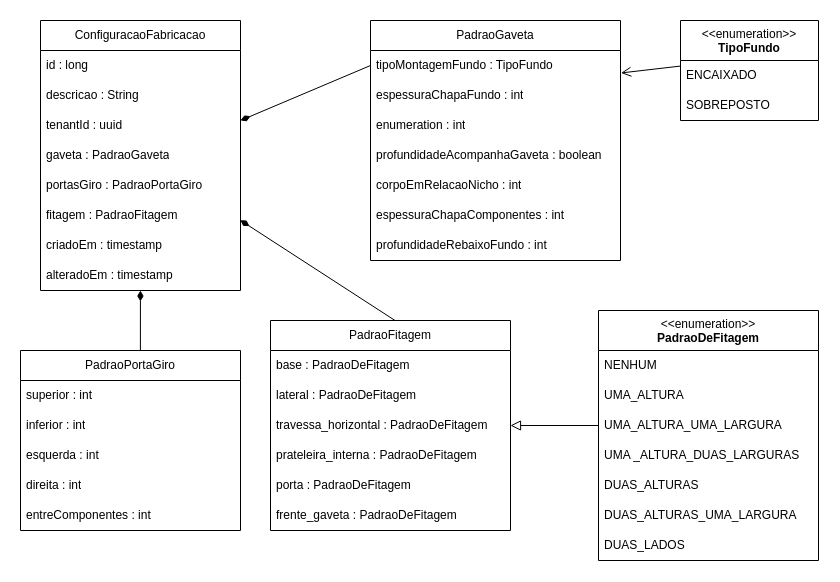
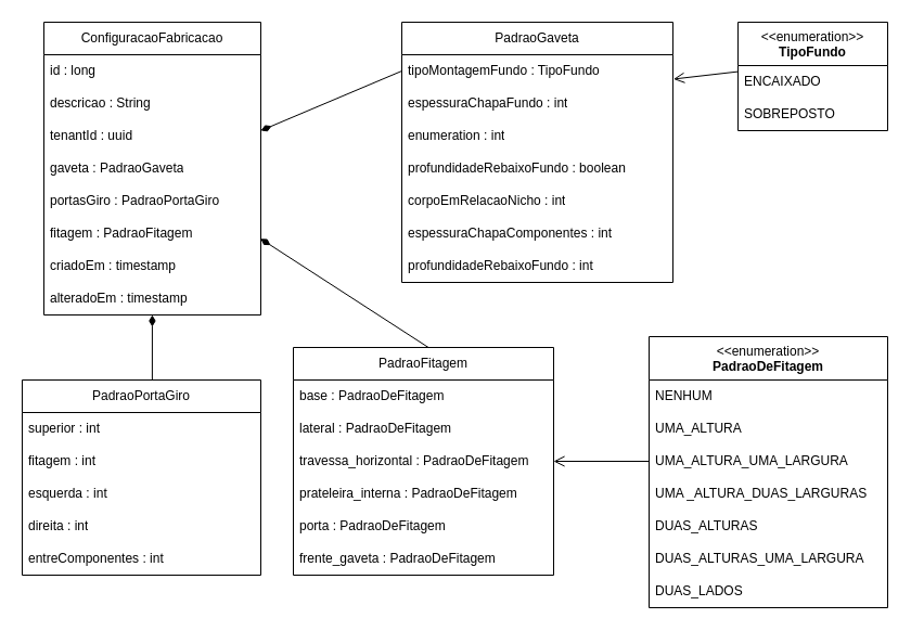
  <mxCell id="0" />
  <mxCell id="1" parent="0" />
  <mxCell id="2" value="ConfiguracaoFabricacao" style="swimlane;fontStyle=0;childLayout=stackLayout;horizontal=1;startSize=30;horizontalStack=0;resizeParent=1;resizeParentMax=0;resizeLast=0;collapsible=1;marginBottom=0;whiteSpace=wrap;html=1;" vertex="1" parent="1"><mxGeometry x="40" y="20" width="200" height="270" as="geometry"><mxRectangle x="30" y="20" width="170" height="30" as="alternateBounds" /></mxGeometry></mxCell>
  <mxCell id="3" value="id : long" style="text;strokeColor=none;fillColor=none;align=left;verticalAlign=middle;spacingLeft=4;spacingRight=4;overflow=hidden;points=[[0,0.5],[1,0.5]];portConstraint=eastwest;rotatable=0;whiteSpace=wrap;html=1;" vertex="1" parent="2"><mxGeometry y="30" width="200" height="30" as="geometry" /></mxCell>
  <mxCell id="4" value="descricao : String" style="text;strokeColor=none;fillColor=none;align=left;verticalAlign=middle;spacingLeft=4;spacingRight=4;overflow=hidden;points=[[0,0.5],[1,0.5]];portConstraint=eastwest;rotatable=0;whiteSpace=wrap;html=1;" vertex="1" parent="2"><mxGeometry y="60" width="200" height="30" as="geometry" /></mxCell>
  <mxCell id="5" value="tenantId : uuid" style="text;strokeColor=none;fillColor=none;align=left;verticalAlign=middle;spacingLeft=4;spacingRight=4;overflow=hidden;points=[[0,0.5],[1,0.5]];portConstraint=eastwest;rotatable=0;whiteSpace=wrap;html=1;" vertex="1" parent="2"><mxGeometry y="90" width="200" height="30" as="geometry" /></mxCell>
  <mxCell id="6" value="gaveta : PadraoGaveta" style="text;strokeColor=none;fillColor=none;align=left;verticalAlign=middle;spacingLeft=4;spacingRight=4;overflow=hidden;points=[[0,0.5],[1,0.5]];portConstraint=eastwest;rotatable=0;whiteSpace=wrap;html=1;" vertex="1" parent="2"><mxGeometry y="120" width="200" height="30" as="geometry" /></mxCell>
  <mxCell id="7" value="portasGiro : PadraoPortaGiro" style="text;strokeColor=none;fillColor=none;align=left;verticalAlign=middle;spacingLeft=4;spacingRight=4;overflow=hidden;points=[[0,0.5],[1,0.5]];portConstraint=eastwest;rotatable=0;whiteSpace=wrap;html=1;" vertex="1" parent="2"><mxGeometry y="150" width="200" height="30" as="geometry" /></mxCell>
  <mxCell id="8" value="fitagem : PadraoFitagem" style="text;strokeColor=none;fillColor=none;align=left;verticalAlign=middle;spacingLeft=4;spacingRight=4;overflow=hidden;points=[[0,0.5],[1,0.5]];portConstraint=eastwest;rotatable=0;whiteSpace=wrap;html=1;" vertex="1" parent="2"><mxGeometry y="180" width="200" height="30" as="geometry" /></mxCell>
  <mxCell id="9" value="criadoEm : timestamp" style="text;strokeColor=none;fillColor=none;align=left;verticalAlign=middle;spacingLeft=4;spacingRight=4;overflow=hidden;points=[[0,0.5],[1,0.5]];portConstraint=eastwest;rotatable=0;whiteSpace=wrap;html=1;" vertex="1" parent="2"><mxGeometry y="210" width="200" height="30" as="geometry" /></mxCell>
  <mxCell id="10" value="alteradoEm : timestamp" style="text;strokeColor=none;fillColor=none;align=left;verticalAlign=middle;spacingLeft=4;spacingRight=4;overflow=hidden;points=[[0,0.5],[1,0.5]];portConstraint=eastwest;rotatable=0;whiteSpace=wrap;html=1;" vertex="1" parent="2"><mxGeometry y="240" width="200" height="30" as="geometry" /></mxCell>
  <mxCell id="11" value="PadraoGaveta" style="swimlane;fontStyle=0;childLayout=stackLayout;horizontal=1;startSize=30;horizontalStack=0;resizeParent=1;resizeParentMax=0;resizeLast=0;collapsible=1;marginBottom=0;whiteSpace=wrap;html=1;" vertex="1" parent="1"><mxGeometry x="370" y="20" width="250" height="240" as="geometry" /></mxCell>
  <mxCell id="12" value="tipoMontagemFundo : TipoFundo" style="text;strokeColor=none;fillColor=none;align=left;verticalAlign=middle;spacingLeft=4;spacingRight=4;overflow=hidden;points=[[0,0.5],[1,0.5]];portConstraint=eastwest;rotatable=0;whiteSpace=wrap;html=1;" vertex="1" parent="11"><mxGeometry y="30" width="250" height="30" as="geometry" /></mxCell>
  <mxCell id="13" value="espessuraChapaFundo : int" style="text;strokeColor=none;fillColor=none;align=left;verticalAlign=middle;spacingLeft=4;spacingRight=4;overflow=hidden;points=[[0,0.5],[1,0.5]];portConstraint=eastwest;rotatable=0;whiteSpace=wrap;html=1;" vertex="1" parent="11"><mxGeometry y="60" width="250" height="30" as="geometry" /></mxCell>
  <mxCell id="14" value="enumeration : int" style="text;strokeColor=none;fillColor=none;align=left;verticalAlign=middle;spacingLeft=4;spacingRight=4;overflow=hidden;points=[[0,0.5],[1,0.5]];portConstraint=eastwest;rotatable=0;whiteSpace=wrap;html=1;" vertex="1" parent="11"><mxGeometry y="90" width="250" height="30" as="geometry" /></mxCell>
- <mxCell id="15" value="profundidadeAcompanhaGaveta : boolean" style="text;strokeColor=none;fillColor=none;align=left;verticalAlign=middle;spacingLeft=4;spacingRight=4;overflow=hidden;points=[[0,0.5],[1,0.5]];portConstraint=eastwest;rotatable=0;whiteSpace=wrap;html=1;" vertex="1" parent="11"><mxGeometry y="120" width="250" height="30" as="geometry" /></mxCell>
+ <mxCell id="15" value="profundidadeRebaixoFundo : boolean" style="text;strokeColor=none;fillColor=none;align=left;verticalAlign=middle;spacingLeft=4;spacingRight=4;overflow=hidden;points=[[0,0.5],[1,0.5]];portConstraint=eastwest;rotatable=0;whiteSpace=wrap;html=1;" vertex="1" parent="11"><mxGeometry y="120" width="250" height="30" as="geometry" /></mxCell>
  <mxCell id="16" value="corpoEmRelacaoNicho : int" style="text;strokeColor=none;fillColor=none;align=left;verticalAlign=middle;spacingLeft=4;spacingRight=4;overflow=hidden;points=[[0,0.5],[1,0.5]];portConstraint=eastwest;rotatable=0;whiteSpace=wrap;html=1;" vertex="1" parent="11"><mxGeometry y="150" width="250" height="30" as="geometry" /></mxCell>
  <mxCell id="17" value="espessuraChapaComponentes : int" style="text;strokeColor=none;fillColor=none;align=left;verticalAlign=middle;spacingLeft=4;spacingRight=4;overflow=hidden;points=[[0,0.5],[1,0.5]];portConstraint=eastwest;rotatable=0;whiteSpace=wrap;html=1;" vertex="1" parent="11"><mxGeometry y="180" width="250" height="30" as="geometry" /></mxCell>
  <mxCell id="18" value="profundidadeRebaixoFundo : int" style="text;strokeColor=none;fillColor=none;align=left;verticalAlign=middle;spacingLeft=4;spacingRight=4;overflow=hidden;points=[[0,0.5],[1,0.5]];portConstraint=eastwest;rotatable=0;whiteSpace=wrap;html=1;" vertex="1" parent="11"><mxGeometry y="210" width="250" height="30" as="geometry" /></mxCell>
  <mxCell id="19" value="" style="endArrow=none;startArrow=diamondThin;endFill=0;startFill=1;html=1;verticalAlign=bottom;labelBackgroundColor=none;strokeWidth=1;startSize=8;endSize=8;rounded=0;entryX=0;entryY=0.5;entryDx=0;entryDy=0;" edge="1" parent="1" target="12"><mxGeometry width="160" relative="1" as="geometry"><mxPoint x="240" y="120" as="sourcePoint" /><mxPoint x="440" y="230" as="targetPoint" /></mxGeometry></mxCell>
  <mxCell id="20" value="PadraoPortaGiro" style="swimlane;fontStyle=0;childLayout=stackLayout;horizontal=1;startSize=30;horizontalStack=0;resizeParent=1;resizeParentMax=0;resizeLast=0;collapsible=1;marginBottom=0;whiteSpace=wrap;html=1;" vertex="1" parent="1"><mxGeometry x="20" y="350" width="220" height="180" as="geometry" /></mxCell>
  <mxCell id="21" value="superior : int" style="text;strokeColor=none;fillColor=none;align=left;verticalAlign=middle;spacingLeft=4;spacingRight=4;overflow=hidden;points=[[0,0.5],[1,0.5]];portConstraint=eastwest;rotatable=0;whiteSpace=wrap;html=1;" vertex="1" parent="20"><mxGeometry y="30" width="220" height="30" as="geometry" /></mxCell>
- <mxCell id="22" value="inferior : int" style="text;strokeColor=none;fillColor=none;align=left;verticalAlign=middle;spacingLeft=4;spacingRight=4;overflow=hidden;points=[[0,0.5],[1,0.5]];portConstraint=eastwest;rotatable=0;whiteSpace=wrap;html=1;" vertex="1" parent="20"><mxGeometry y="60" width="220" height="30" as="geometry" /></mxCell>
+ <mxCell id="22" value="fitagem : int" style="text;strokeColor=none;fillColor=none;align=left;verticalAlign=middle;spacingLeft=4;spacingRight=4;overflow=hidden;points=[[0,0.5],[1,0.5]];portConstraint=eastwest;rotatable=0;whiteSpace=wrap;html=1;" vertex="1" parent="20"><mxGeometry y="60" width="220" height="30" as="geometry" /></mxCell>
  <mxCell id="23" value="esquerda : int" style="text;strokeColor=none;fillColor=none;align=left;verticalAlign=middle;spacingLeft=4;spacingRight=4;overflow=hidden;points=[[0,0.5],[1,0.5]];portConstraint=eastwest;rotatable=0;whiteSpace=wrap;html=1;" vertex="1" parent="20"><mxGeometry y="90" width="220" height="30" as="geometry" /></mxCell>
  <mxCell id="24" value="direita : int" style="text;strokeColor=none;fillColor=none;align=left;verticalAlign=middle;spacingLeft=4;spacingRight=4;overflow=hidden;points=[[0,0.5],[1,0.5]];portConstraint=eastwest;rotatable=0;whiteSpace=wrap;html=1;" vertex="1" parent="20"><mxGeometry y="120" width="220" height="30" as="geometry" /></mxCell>
  <mxCell id="25" value="entreComponentes : int" style="text;strokeColor=none;fillColor=none;align=left;verticalAlign=middle;spacingLeft=4;spacingRight=4;overflow=hidden;points=[[0,0.5],[1,0.5]];portConstraint=eastwest;rotatable=0;whiteSpace=wrap;html=1;" vertex="1" parent="20"><mxGeometry y="150" width="220" height="30" as="geometry" /></mxCell>
  <mxCell id="26" value="" style="endArrow=none;startArrow=diamondThin;endFill=0;startFill=1;html=1;verticalAlign=bottom;labelBackgroundColor=none;strokeWidth=1;startSize=8;endSize=8;rounded=0;entryX=0.545;entryY=0;entryDx=0;entryDy=0;entryPerimeter=0;" edge="1" parent="1" source="2" target="20"><mxGeometry width="160" relative="1" as="geometry"><mxPoint x="280" y="230" as="sourcePoint" /><mxPoint x="440" y="230" as="targetPoint" /></mxGeometry></mxCell>
  <mxCell id="27" value="PadraoFitagem" style="swimlane;fontStyle=0;childLayout=stackLayout;horizontal=1;startSize=30;horizontalStack=0;resizeParent=1;resizeParentMax=0;resizeLast=0;collapsible=1;marginBottom=0;whiteSpace=wrap;html=1;" vertex="1" parent="1"><mxGeometry x="270" y="320" width="240" height="210" as="geometry" /></mxCell>
  <mxCell id="28" value="base : PadraoDeFitagem" style="text;strokeColor=none;fillColor=none;align=left;verticalAlign=middle;spacingLeft=4;spacingRight=4;overflow=hidden;points=[[0,0.5],[1,0.5]];portConstraint=eastwest;rotatable=0;whiteSpace=wrap;html=1;" vertex="1" parent="27"><mxGeometry y="30" width="240" height="30" as="geometry" /></mxCell>
  <mxCell id="29" value="lateral : PadraoDeFitagem" style="text;strokeColor=none;fillColor=none;align=left;verticalAlign=middle;spacingLeft=4;spacingRight=4;overflow=hidden;points=[[0,0.5],[1,0.5]];portConstraint=eastwest;rotatable=0;whiteSpace=wrap;html=1;" vertex="1" parent="27"><mxGeometry y="60" width="240" height="30" as="geometry" /></mxCell>
  <mxCell id="30" value="travessa_horizontal : PadraoDeFitagem" style="text;strokeColor=none;fillColor=none;align=left;verticalAlign=middle;spacingLeft=4;spacingRight=4;overflow=hidden;points=[[0,0.5],[1,0.5]];portConstraint=eastwest;rotatable=0;whiteSpace=wrap;html=1;" vertex="1" parent="27"><mxGeometry y="90" width="240" height="30" as="geometry" /></mxCell>
  <mxCell id="31" value="prateleira_interna : PadraoDeFitagem" style="text;strokeColor=none;fillColor=none;align=left;verticalAlign=middle;spacingLeft=4;spacingRight=4;overflow=hidden;points=[[0,0.5],[1,0.5]];portConstraint=eastwest;rotatable=0;whiteSpace=wrap;html=1;" vertex="1" parent="27"><mxGeometry y="120" width="240" height="30" as="geometry" /></mxCell>
  <mxCell id="32" value="porta : PadraoDeFitagem" style="text;strokeColor=none;fillColor=none;align=left;verticalAlign=middle;spacingLeft=4;spacingRight=4;overflow=hidden;points=[[0,0.5],[1,0.5]];portConstraint=eastwest;rotatable=0;whiteSpace=wrap;html=1;" vertex="1" parent="27"><mxGeometry y="150" width="240" height="30" as="geometry" /></mxCell>
  <mxCell id="33" value="frente_gaveta : PadraoDeFitagem" style="text;strokeColor=none;fillColor=none;align=left;verticalAlign=middle;spacingLeft=4;spacingRight=4;overflow=hidden;points=[[0,0.5],[1,0.5]];portConstraint=eastwest;rotatable=0;whiteSpace=wrap;html=1;" vertex="1" parent="27"><mxGeometry y="180" width="240" height="30" as="geometry" /></mxCell>
  <mxCell id="34" value="" style="endArrow=none;startArrow=diamondThin;endFill=0;startFill=1;html=1;verticalAlign=bottom;labelBackgroundColor=none;strokeWidth=1;startSize=8;endSize=8;rounded=0;exitX=0.999;exitY=0.657;exitDx=0;exitDy=0;exitPerimeter=0;entryX=0.519;entryY=0;entryDx=0;entryDy=0;entryPerimeter=0;" edge="1" parent="1" source="8" target="27"><mxGeometry width="160" relative="1" as="geometry"><mxPoint x="280" y="370" as="sourcePoint" /><mxPoint x="440" y="370" as="targetPoint" /></mxGeometry></mxCell>
  <mxCell id="35" value="&amp;lt;&amp;lt;enumeration&amp;gt;&amp;gt;&lt;br&gt;&lt;b&gt;PadraoDeFitagem&lt;/b&gt;" style="swimlane;fontStyle=0;align=center;verticalAlign=top;childLayout=stackLayout;horizontal=1;startSize=40;horizontalStack=0;resizeParent=1;resizeParentMax=0;resizeLast=0;collapsible=0;marginBottom=0;html=1;whiteSpace=wrap;" vertex="1" parent="1"><mxGeometry x="598" y="310" width="220" height="250" as="geometry" /></mxCell>
  <mxCell id="36" value="NENHUM" style="text;html=1;strokeColor=none;fillColor=none;align=left;verticalAlign=middle;spacingLeft=4;spacingRight=4;overflow=hidden;rotatable=0;points=[[0,0.5],[1,0.5]];portConstraint=eastwest;whiteSpace=wrap;" vertex="1" parent="35"><mxGeometry y="40" width="220" height="30" as="geometry" /></mxCell>
  <mxCell id="37" value="UMA_ALTURA" style="text;html=1;strokeColor=none;fillColor=none;align=left;verticalAlign=middle;spacingLeft=4;spacingRight=4;overflow=hidden;rotatable=0;points=[[0,0.5],[1,0.5]];portConstraint=eastwest;whiteSpace=wrap;" vertex="1" parent="35"><mxGeometry y="70" width="220" height="30" as="geometry" /></mxCell>
  <mxCell id="38" value="UMA_ALTURA_UMA_LARGURA" style="text;html=1;strokeColor=none;fillColor=none;align=left;verticalAlign=middle;spacingLeft=4;spacingRight=4;overflow=hidden;rotatable=0;points=[[0,0.5],[1,0.5]];portConstraint=eastwest;whiteSpace=wrap;" vertex="1" parent="35"><mxGeometry y="100" width="220" height="30" as="geometry" /></mxCell>
  <mxCell id="39" value="UMA _ALTURA_DUAS_LARGURAS" style="text;html=1;strokeColor=none;fillColor=none;align=left;verticalAlign=middle;spacingLeft=4;spacingRight=4;overflow=hidden;rotatable=0;points=[[0,0.5],[1,0.5]];portConstraint=eastwest;whiteSpace=wrap;" vertex="1" parent="35"><mxGeometry y="130" width="220" height="30" as="geometry" /></mxCell>
  <mxCell id="40" value="DUAS_ALTURAS" style="text;html=1;strokeColor=none;fillColor=none;align=left;verticalAlign=middle;spacingLeft=4;spacingRight=4;overflow=hidden;rotatable=0;points=[[0,0.5],[1,0.5]];portConstraint=eastwest;whiteSpace=wrap;" vertex="1" parent="35"><mxGeometry y="160" width="220" height="30" as="geometry" /></mxCell>
  <mxCell id="41" value="DUAS_ALTURAS_UMA_LARGURA" style="text;html=1;strokeColor=none;fillColor=none;align=left;verticalAlign=middle;spacingLeft=4;spacingRight=4;overflow=hidden;rotatable=0;points=[[0,0.5],[1,0.5]];portConstraint=eastwest;whiteSpace=wrap;" vertex="1" parent="35"><mxGeometry y="190" width="220" height="30" as="geometry" /></mxCell>
  <mxCell id="42" value="DUAS_LADOS" style="text;html=1;strokeColor=none;fillColor=none;align=left;verticalAlign=middle;spacingLeft=4;spacingRight=4;overflow=hidden;rotatable=0;points=[[0,0.5],[1,0.5]];portConstraint=eastwest;whiteSpace=wrap;" vertex="1" parent="35"><mxGeometry y="220" width="220" height="30" as="geometry" /></mxCell>
- <mxCell id="43" value="" style="endArrow=block;startArrow=none;endFill=0;startFill=0;endSize=8;html=1;verticalAlign=bottom;labelBackgroundColor=none;strokeWidth=1;rounded=0;exitX=0;exitY=0.5;exitDx=0;exitDy=0;entryX=1;entryY=0.5;entryDx=0;entryDy=0;" edge="1" parent="1" source="38" target="30"><mxGeometry width="160" relative="1" as="geometry"><mxPoint x="280" y="650" as="sourcePoint" /><mxPoint x="440" y="650" as="targetPoint" /></mxGeometry></mxCell>
+ <mxCell id="43" value="" style="endArrow=open;startArrow=none;endFill=0;startFill=0;endSize=8;html=1;verticalAlign=bottom;labelBackgroundColor=none;strokeWidth=1;rounded=0;exitX=0;exitY=0.5;exitDx=0;exitDy=0;entryX=1;entryY=0.5;entryDx=0;entryDy=0;" edge="1" parent="1" source="38" target="30"><mxGeometry width="160" relative="1" as="geometry"><mxPoint x="280" y="650" as="sourcePoint" /><mxPoint x="440" y="650" as="targetPoint" /></mxGeometry></mxCell>
  <mxCell id="44" value="&amp;lt;&amp;lt;enumeration&amp;gt;&amp;gt;&lt;br&gt;&lt;b&gt;TipoFundo&lt;/b&gt;" style="swimlane;fontStyle=0;align=center;verticalAlign=top;childLayout=stackLayout;horizontal=1;startSize=40;horizontalStack=0;resizeParent=1;resizeParentMax=0;resizeLast=0;collapsible=0;marginBottom=0;html=1;whiteSpace=wrap;" vertex="1" parent="1"><mxGeometry x="680" y="20" width="138" height="100" as="geometry" /></mxCell>
  <mxCell id="45" value="ENCAIXADO" style="text;html=1;strokeColor=none;fillColor=none;align=left;verticalAlign=middle;spacingLeft=4;spacingRight=4;overflow=hidden;rotatable=0;points=[[0,0.5],[1,0.5]];portConstraint=eastwest;whiteSpace=wrap;" vertex="1" parent="44"><mxGeometry y="40" width="138" height="30" as="geometry" /></mxCell>
  <mxCell id="46" value="SOBREPOSTO" style="text;html=1;strokeColor=none;fillColor=none;align=left;verticalAlign=middle;spacingLeft=4;spacingRight=4;overflow=hidden;rotatable=0;points=[[0,0.5],[1,0.5]];portConstraint=eastwest;whiteSpace=wrap;" vertex="1" parent="44"><mxGeometry y="70" width="138" height="30" as="geometry" /></mxCell>
  <mxCell id="47" value="" style="endArrow=open;startArrow=none;endFill=0;startFill=0;endSize=8;html=1;verticalAlign=bottom;labelBackgroundColor=none;strokeWidth=1;rounded=0;entryX=1.002;entryY=0.749;entryDx=0;entryDy=0;exitX=-0.001;exitY=0.186;exitDx=0;exitDy=0;exitPerimeter=0;entryPerimeter=0;" edge="1" parent="1" source="45" target="12"><mxGeometry width="160" relative="1" as="geometry"><mxPoint x="700" y="260" as="sourcePoint" /><mxPoint x="440" y="300" as="targetPoint" /></mxGeometry></mxCell>
